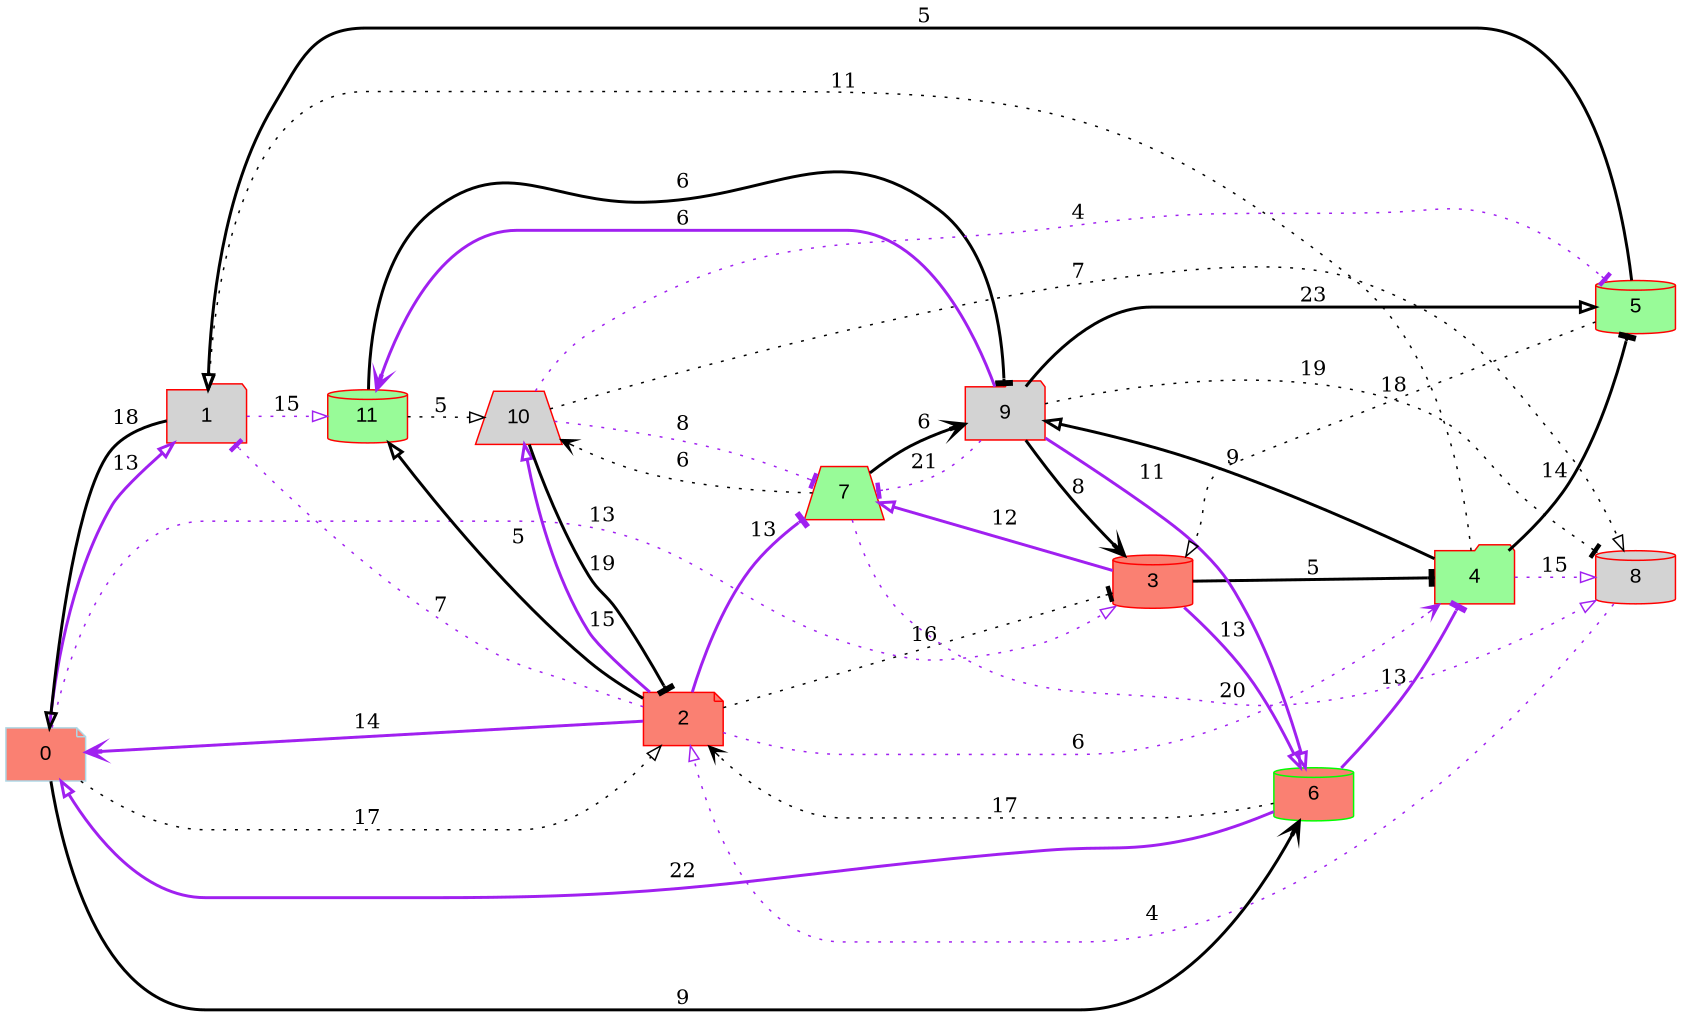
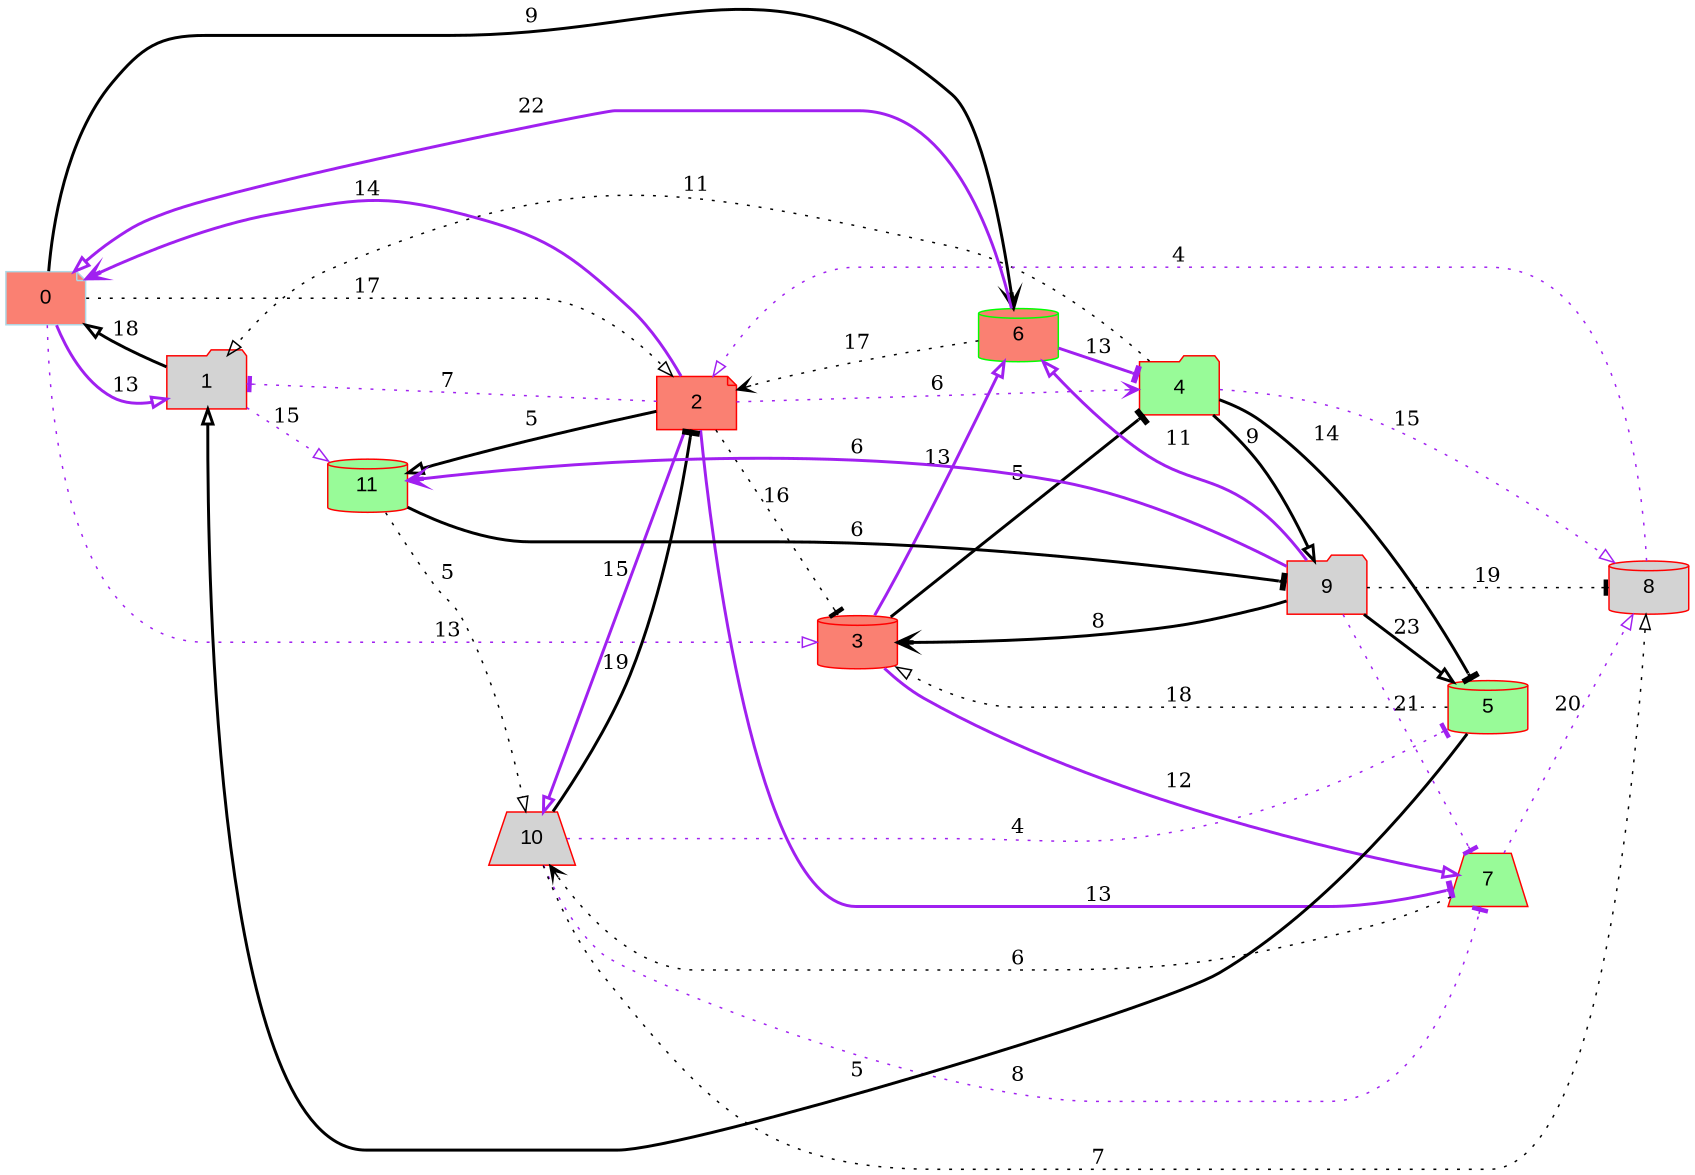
  digraph {
    rankdir=LR
    node [color=red fillcolor=salmon fontname=Arial shape=cylinder style=filled]
    edge [arrowhead=onormal color=black style=bold]
    0 [color=lightblue shape=note]
    1 [fillcolor=lightgrey shape=folder]
    2 [shape=note]
    3
    6 [color=green]
    11 [fillcolor=palegreen]
    4 [fillcolor=palegreen shape=folder]
    7 [fillcolor=palegreen shape=trapezium]
    10 [fillcolor=lightgrey shape=trapezium]
    9 [fillcolor=lightgrey shape=folder]
    5 [fillcolor=palegreen]
    8 [fillcolor=lightgrey]
    0 -> 1 [color=purple label=13]
    0 -> 2 [label=17 style=dotted]
    0 -> 3 [color=purple label=13 style=dotted]
    0 -> 6 [arrowhead=vee label=9]
    1 -> 0 [label=18]
    1 -> 11 [color=purple label=15 style=dotted]
    2 -> 0 [arrowhead=vee color=purple label=14]
    2 -> 1 [arrowhead=tee color=purple label=7 style=dotted]
    2 -> 3 [arrowhead=tee label=16 style=dotted]
    2 -> 11 [label=5]
    2 -> 4 [arrowhead=vee color=purple label=6 style=dotted]
    2 -> 7 [arrowhead=tee color=purple label=13]
    2 -> 10 [color=purple label=15]
    3 -> 6 [color=purple label=13]
    3 -> 4 [arrowhead=tee label=5]
    3 -> 7 [color=purple label=12]
    6 -> 0 [color=purple label=22]
    6 -> 2 [arrowhead=vee label=17 style=dotted]
    6 -> 4 [arrowhead=tee color=purple label=13]
    11 -> 10 [label=5 style=dotted]
    11 -> 9 [arrowhead=tee label=6]
    4 -> 1 [label=11 style=dotted]
    4 -> 9 [label=9]
    4 -> 5 [arrowhead=tee label=14]
    4 -> 8 [color=purple label=15 style=dotted]
    7 -> 10 [arrowhead=vee label=6 style=dotted]
-   7 -> 9 [arrowhead=vee label=6]
    7 -> 8 [color=purple label=20 style=dotted]
    10 -> 2 [arrowhead=tee label=19]
    10 -> 7 [arrowhead=tee color=purple label=8 style=dotted]
    10 -> 5 [arrowhead=tee color=purple label=4 style=dotted]
    10 -> 8 [label=7 style=dotted]
    9 -> 3 [arrowhead=vee label=8]
    9 -> 6 [color=purple label=11]
    9 -> 11 [arrowhead=vee color=purple label=6]
    9 -> 7 [arrowhead=tee color=purple label=21 style=dotted]
    9 -> 5 [label=23]
    9 -> 8 [arrowhead=tee label=19 style=dotted]
    5 -> 1 [label=5]
    5 -> 3 [label=18 style=dotted]
    8 -> 2 [color=purple label=4 style=dotted]
  }
